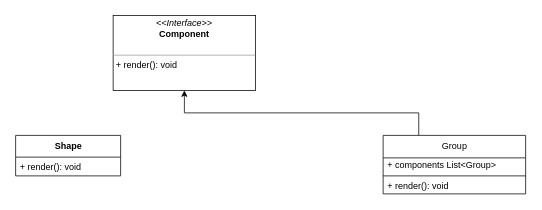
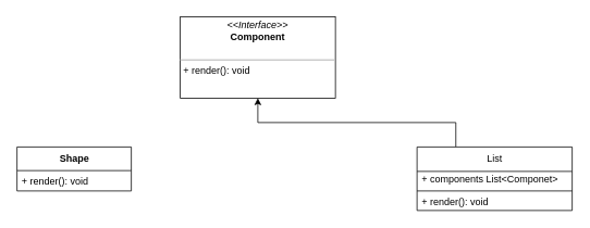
  <mxCell id="0" />
  <mxCell id="1" parent="0" />
- <mxCell id="2" value="&lt;p style=&quot;margin: 0px ; margin-top: 4px ; text-align: center&quot;&gt;&lt;i&gt;&amp;lt;&amp;lt;Interface&amp;gt;&amp;gt;&lt;/i&gt;&lt;br&gt;&lt;b&gt;Component&lt;/b&gt;&lt;/p&gt;&lt;p style=&quot;margin: 0px ; margin-left: 4px&quot;&gt;&lt;br&gt;&lt;/p&gt;&lt;hr size=&quot;1&quot;&gt;&lt;p style=&quot;margin: 0px ; margin-left: 4px&quot;&gt;+ render(): void&lt;br&gt;&lt;/p&gt;" style="verticalAlign=top;align=left;overflow=fill;fontSize=12;fontFamily=Helvetica;html=1;" vertex="1" parent="1"><mxGeometry x="150" y="20" width="190" height="100" as="geometry" /></mxCell>
+ <mxCell id="2" value="&lt;p style=&quot;margin: 0px ; margin-top: 4px ; text-align: center&quot;&gt;&lt;i&gt;&amp;lt;&amp;lt;Interface&amp;gt;&amp;gt;&lt;/i&gt;&lt;br&gt;&lt;b&gt;Component&lt;/b&gt;&lt;/p&gt;&lt;p style=&quot;margin: 0px ; margin-left: 4px&quot;&gt;&lt;br&gt;&lt;/p&gt;&lt;hr size=&quot;1&quot;&gt;&lt;p style=&quot;margin: 0px ; margin-left: 4px&quot;&gt;+ render(): void&lt;br&gt;&lt;/p&gt;" style="verticalAlign=top;align=left;overflow=fill;fontSize=12;fontFamily=Helvetica;html=1;" vertex="1" parent="1"><mxGeometry x="220" y="20" width="190" height="100" as="geometry" /></mxCell>
  <mxCell id="3" value="Shape" style="swimlane;fontStyle=1;align=center;verticalAlign=middle;childLayout=stackLayout;horizontal=1;startSize=29;horizontalStack=0;resizeParent=1;resizeParentMax=0;resizeLast=0;collapsible=0;marginBottom=0;html=1;" vertex="1" parent="1"><mxGeometry x="20" y="180" width="140" height="54" as="geometry" /></mxCell>
  <mxCell id="4" value="+ render(): void" style="text;html=1;strokeColor=none;fillColor=none;align=left;verticalAlign=middle;spacingLeft=4;spacingRight=4;overflow=hidden;rotatable=0;points=[[0,0.5],[1,0.5]];portConstraint=eastwest;" vertex="1" parent="3"><mxGeometry y="29" width="140" height="25" as="geometry" /></mxCell>
  <mxCell id="5" style="edgeStyle=orthogonalEdgeStyle;rounded=0;orthogonalLoop=1;jettySize=auto;html=1;exitX=0.25;exitY=0;exitDx=0;exitDy=0;entryX=0.5;entryY=1;entryDx=0;entryDy=0;" edge="1" parent="1" source="6" target="2"><mxGeometry relative="1" as="geometry" /></mxCell>
- <mxCell id="6" value="Group" style="swimlane;fontStyle=0;align=center;verticalAlign=top;childLayout=stackLayout;horizontal=1;startSize=30;horizontalStack=0;resizeParent=1;resizeParentMax=0;resizeLast=0;collapsible=0;marginBottom=0;html=1;" vertex="1" parent="1"><mxGeometry x="510" y="180" width="190" height="78" as="geometry" /></mxCell>
- <mxCell id="7" value="+ components List&amp;lt;Group&amp;gt;" style="text;html=1;strokeColor=none;fillColor=none;align=left;verticalAlign=middle;spacingLeft=4;spacingRight=4;overflow=hidden;rotatable=0;points=[[0,0.5],[1,0.5]];portConstraint=eastwest;" vertex="1" parent="6"><mxGeometry y="30" width="190" height="20" as="geometry" /></mxCell>
+ <mxCell id="6" value="List" style="swimlane;fontStyle=0;align=center;verticalAlign=top;childLayout=stackLayout;horizontal=1;startSize=30;horizontalStack=0;resizeParent=1;resizeParentMax=0;resizeLast=0;collapsible=0;marginBottom=0;html=1;" vertex="1" parent="1"><mxGeometry x="510" y="180" width="190" height="78" as="geometry" /></mxCell>
+ <mxCell id="7" value="+ components List&amp;lt;Componet&amp;gt;" style="text;html=1;strokeColor=none;fillColor=none;align=left;verticalAlign=middle;spacingLeft=4;spacingRight=4;overflow=hidden;rotatable=0;points=[[0,0.5],[1,0.5]];portConstraint=eastwest;" vertex="1" parent="6"><mxGeometry y="30" width="190" height="20" as="geometry" /></mxCell>
  <mxCell id="8" value="" style="line;strokeWidth=1;fillColor=none;align=left;verticalAlign=middle;spacingTop=-1;spacingLeft=3;spacingRight=3;rotatable=0;labelPosition=right;points=[];portConstraint=eastwest;" vertex="1" parent="6"><mxGeometry y="50" width="190" height="8" as="geometry" /></mxCell>
  <mxCell id="9" value="+ render(): void" style="text;html=1;strokeColor=none;fillColor=none;align=left;verticalAlign=middle;spacingLeft=4;spacingRight=4;overflow=hidden;rotatable=0;points=[[0,0.5],[1,0.5]];portConstraint=eastwest;" vertex="1" parent="6"><mxGeometry y="58" width="190" height="20" as="geometry" /></mxCell>
